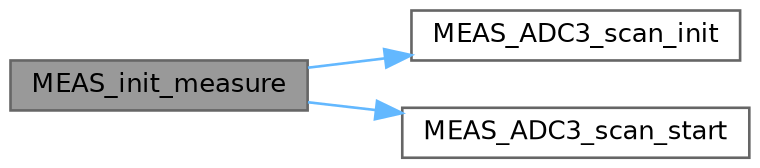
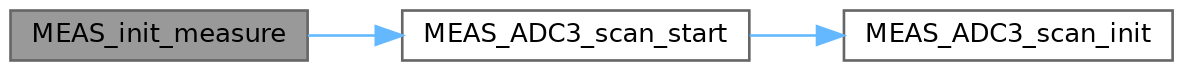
  digraph {
    rankdir=LR
    node [color=grey40 fillcolor=white fontname=Helvetica fontsize=10 shape=box style=filled]
    edge [color=steelblue1 fontname=Helvetica fontsize=10 labelfontname=Helvetica labelfontsize=10 style=solid]
    n1 [color=gray40 fillcolor=grey60 fontcolor=black height=0.2 label=MEAS_init_measure width=0.4]
    n2 [height=0.2 label=MEAS_ADC3_scan_init width=0.4]
    n3 [height=0.2 label=MEAS_ADC3_scan_start width=0.4]
-   n1 -> n2
+   n3 -> n2
    n1 -> n3
  }
